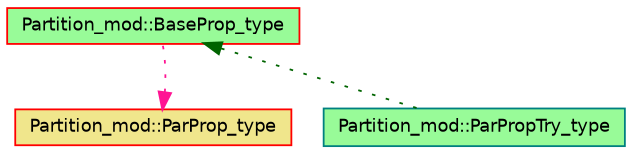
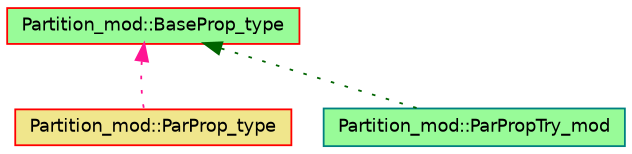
  digraph {
    node [color=red fillcolor=palegreen fontname=Helvetica fontsize=10 shape=record style=filled]
    edge [dir=back fontname=Helvetica fontsize=10 labelfontname=Helvetica labelfontsize=10 style=dotted]
-   n1 [color=teal fontcolor=black height=0.2 label="Partition_mod::ParPropTry_type" width=0.4]
+   n1 [color=teal fontcolor=black height=0.2 label="Partition_mod::ParPropTry_mod" width=0.4]
    n2 [fillcolor=khaki height=0.2 label="Partition_mod::ParProp_type" width=0.4]
    n3 [height=0.2 label="Partition_mod::BaseProp_type" width=0.4]
    n3 -> n1 [color=darkgreen]
-   n2 -> n3 [color=deeppink]
+   n3 -> n2 [color=deeppink]
  }
